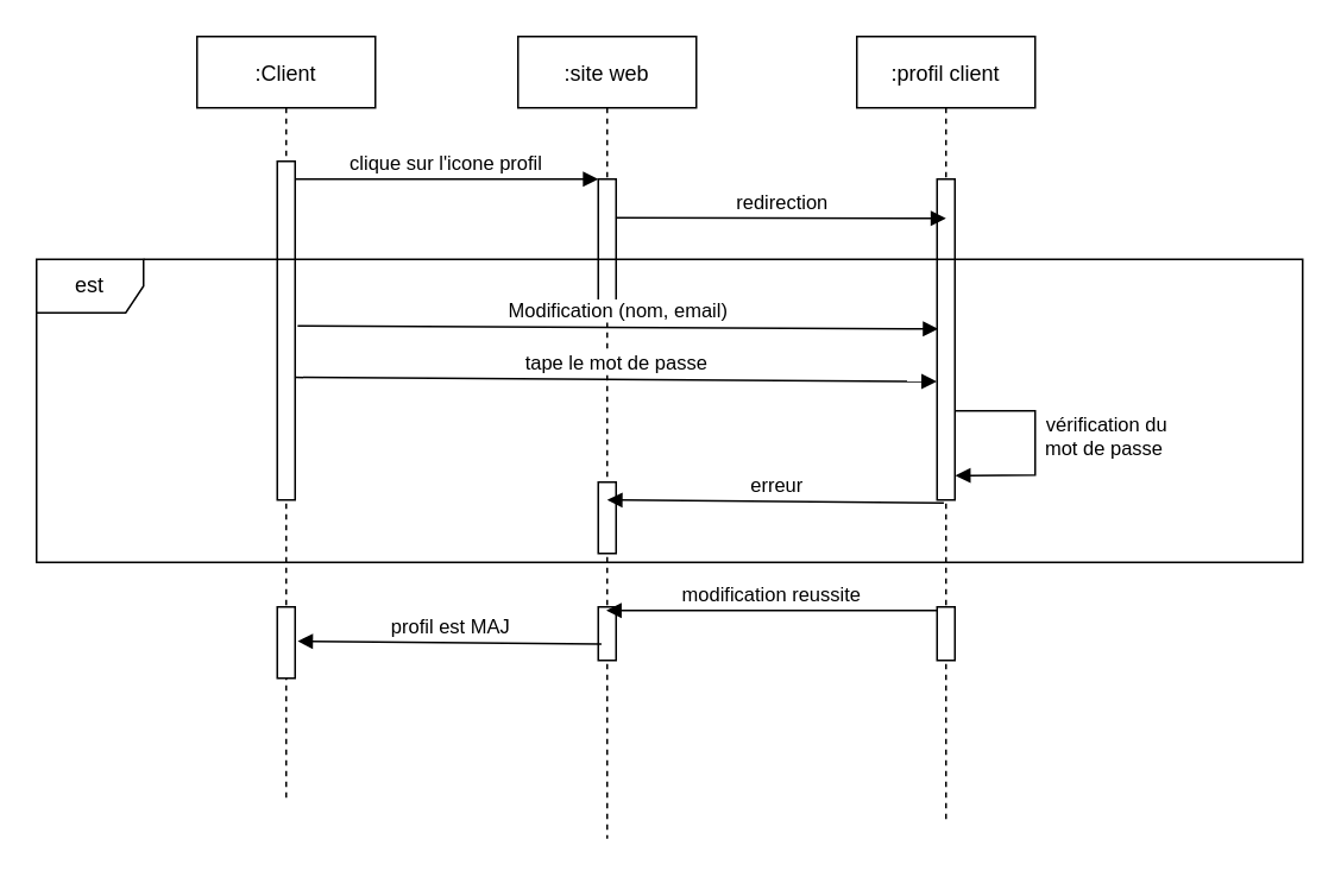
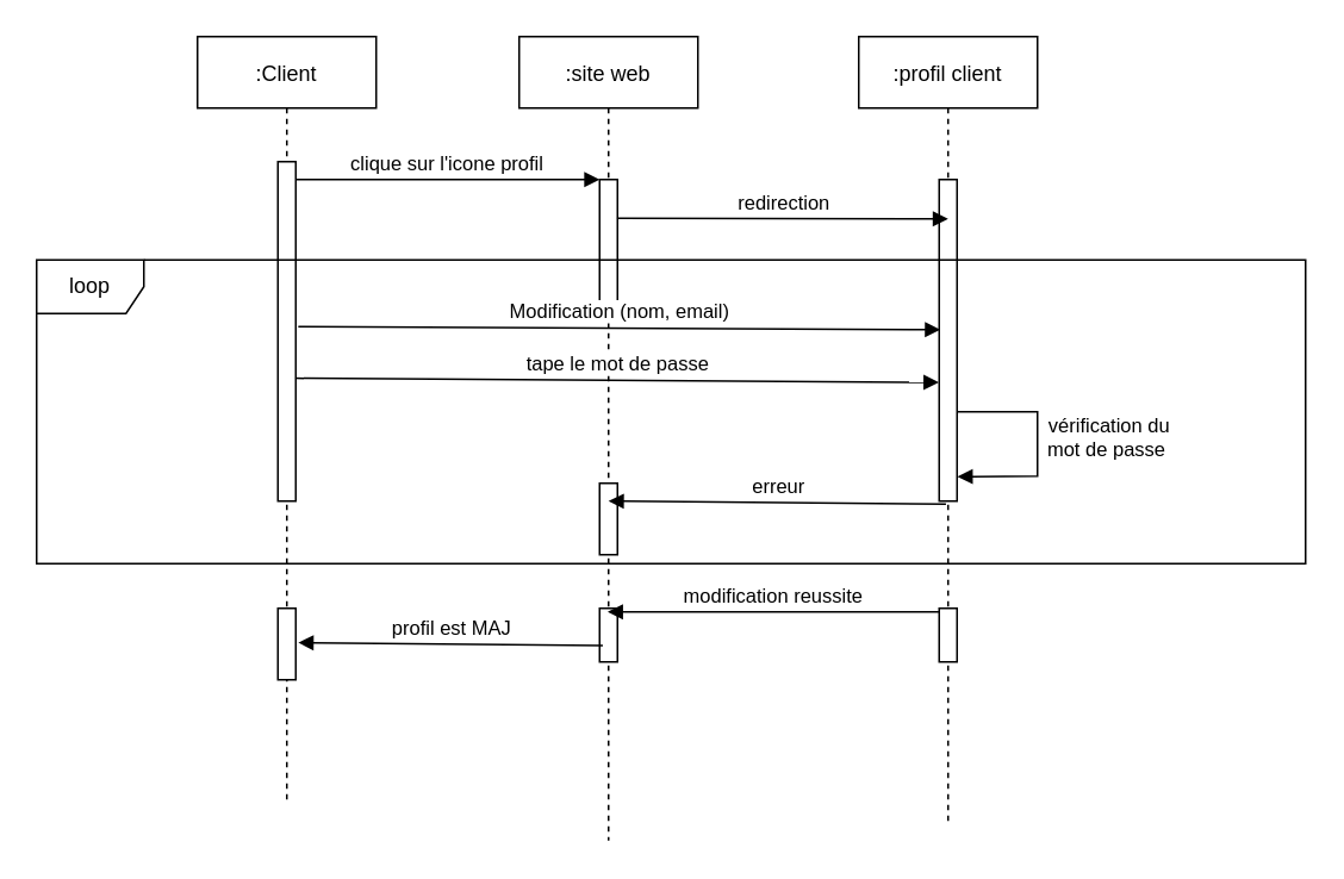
  <mxCell id="0" />
  <mxCell id="1" parent="0" />
  <mxCell id="2" value=":Client" style="shape=umlLifeline;perimeter=lifelinePerimeter;container=1;collapsible=0;recursiveResize=0;rounded=0;shadow=0;strokeWidth=1;" parent="1" vertex="1"><mxGeometry x="110" y="20" width="100" height="430" as="geometry" /></mxCell>
  <mxCell id="3" value="" style="points=[];perimeter=orthogonalPerimeter;rounded=0;shadow=0;strokeWidth=1;" parent="2" vertex="1"><mxGeometry x="45" y="70" width="10" height="190" as="geometry" /></mxCell>
  <mxCell id="4" value="" style="html=1;points=[];perimeter=orthogonalPerimeter;" vertex="1" parent="2"><mxGeometry x="45" y="320" width="10" height="40" as="geometry" /></mxCell>
  <mxCell id="5" value=":site web" style="shape=umlLifeline;perimeter=lifelinePerimeter;container=1;collapsible=0;recursiveResize=0;rounded=0;shadow=0;strokeWidth=1;" parent="1" vertex="1"><mxGeometry x="290" y="20" width="100" height="450" as="geometry" /></mxCell>
  <mxCell id="6" value="" style="points=[];perimeter=orthogonalPerimeter;rounded=0;shadow=0;strokeWidth=1;" parent="5" vertex="1"><mxGeometry x="45" y="80" width="10" height="70" as="geometry" /></mxCell>
  <mxCell id="7" value="" style="html=1;points=[];perimeter=orthogonalPerimeter;" vertex="1" parent="5"><mxGeometry x="45" y="250" width="10" height="40" as="geometry" /></mxCell>
  <mxCell id="8" value="" style="html=1;points=[];perimeter=orthogonalPerimeter;" vertex="1" parent="5"><mxGeometry x="45" y="320" width="10" height="30" as="geometry" /></mxCell>
  <mxCell id="9" value="clique sur l'icone profil" style="verticalAlign=bottom;endArrow=block;entryX=0;entryY=0;shadow=0;strokeWidth=1;" parent="1" source="3" target="6" edge="1"><mxGeometry relative="1" as="geometry"><mxPoint x="265" y="100" as="sourcePoint" /></mxGeometry></mxCell>
  <mxCell id="10" value=":profil client" style="shape=umlLifeline;perimeter=lifelinePerimeter;container=1;collapsible=0;recursiveResize=0;rounded=0;shadow=0;strokeWidth=1;" vertex="1" parent="1"><mxGeometry x="480" y="20" width="100" height="440" as="geometry" /></mxCell>
  <mxCell id="11" value="" style="points=[];perimeter=orthogonalPerimeter;rounded=0;shadow=0;strokeWidth=1;" vertex="1" parent="10"><mxGeometry x="45" y="80" width="10" height="180" as="geometry" /></mxCell>
  <mxCell id="12" value="vérification du&lt;br&gt;mot de passe&amp;nbsp;" style="html=1;verticalAlign=bottom;endArrow=block;rounded=0;entryX=1.02;entryY=0.924;entryDx=0;entryDy=0;entryPerimeter=0;" edge="1" parent="10" target="11"><mxGeometry x="0.192" y="40" width="80" relative="1" as="geometry"><mxPoint x="55" y="210" as="sourcePoint" /><mxPoint x="140" y="210" as="targetPoint" /><Array as="points"><mxPoint x="100" y="210" /><mxPoint x="100" y="246" /></Array><mxPoint as="offset" /></mxGeometry></mxCell>
  <mxCell id="13" value="" style="html=1;points=[];perimeter=orthogonalPerimeter;" vertex="1" parent="10"><mxGeometry x="45" y="320" width="10" height="30" as="geometry" /></mxCell>
  <mxCell id="14" value="redirection" style="html=1;verticalAlign=bottom;endArrow=block;rounded=0;exitX=0.98;exitY=0.36;exitDx=0;exitDy=0;exitPerimeter=0;" edge="1" parent="1"><mxGeometry width="80" relative="1" as="geometry"><mxPoint x="344.8" y="121.6" as="sourcePoint" /><mxPoint x="530" y="122" as="targetPoint" /></mxGeometry></mxCell>
  <mxCell id="15" value="Modification (nom, email)" style="html=1;verticalAlign=bottom;endArrow=block;rounded=0;exitX=1.14;exitY=0.486;exitDx=0;exitDy=0;exitPerimeter=0;entryX=0.06;entryY=0.467;entryDx=0;entryDy=0;entryPerimeter=0;" edge="1" parent="1" source="3" target="11"><mxGeometry width="80" relative="1" as="geometry"><mxPoint x="190" y="180" as="sourcePoint" /><mxPoint x="270" y="180" as="targetPoint" /><mxPoint as="offset" /></mxGeometry></mxCell>
  <mxCell id="16" value="tape le mot de passe" style="html=1;verticalAlign=bottom;endArrow=block;rounded=0;exitX=0.98;exitY=0.638;exitDx=0;exitDy=0;exitPerimeter=0;entryX=-0.02;entryY=0.631;entryDx=0;entryDy=0;entryPerimeter=0;" edge="1" parent="1" source="3" target="11"><mxGeometry width="80" relative="1" as="geometry"><mxPoint x="250" y="210" as="sourcePoint" /><mxPoint x="330" y="210" as="targetPoint" /></mxGeometry></mxCell>
  <mxCell id="17" value="erreur" style="html=1;verticalAlign=bottom;endArrow=block;rounded=0;exitX=0.38;exitY=1.009;exitDx=0;exitDy=0;exitPerimeter=0;" edge="1" parent="1" source="11"><mxGeometry width="80" relative="1" as="geometry"><mxPoint x="370" y="230" as="sourcePoint" /><mxPoint x="340" y="280" as="targetPoint" /></mxGeometry></mxCell>
- <mxCell id="18" value="est" style="shape=umlFrame;whiteSpace=wrap;html=1;" vertex="1" parent="1"><mxGeometry x="20" y="145" width="710" height="170" as="geometry" /></mxCell>
+ <mxCell id="18" value="loop" style="shape=umlFrame;whiteSpace=wrap;html=1;" vertex="1" parent="1"><mxGeometry x="20" y="145" width="710" height="170" as="geometry" /></mxCell>
  <mxCell id="19" value="modification reussite" style="html=1;verticalAlign=bottom;endArrow=block;rounded=0;exitX=-0.02;exitY=0.067;exitDx=0;exitDy=0;exitPerimeter=0;" edge="1" parent="1" source="13" target="5"><mxGeometry width="80" relative="1" as="geometry"><mxPoint x="415" y="370" as="sourcePoint" /><mxPoint x="495" y="370" as="targetPoint" /></mxGeometry></mxCell>
  <mxCell id="20" value="profil est MAJ" style="html=1;verticalAlign=bottom;endArrow=block;rounded=0;entryX=1.14;entryY=0.48;entryDx=0;entryDy=0;entryPerimeter=0;exitX=0.18;exitY=0.693;exitDx=0;exitDy=0;exitPerimeter=0;" edge="1" parent="1" source="8" target="4"><mxGeometry width="80" relative="1" as="geometry"><mxPoint x="340" y="359" as="sourcePoint" /><mxPoint x="320" y="360" as="targetPoint" /></mxGeometry></mxCell>
